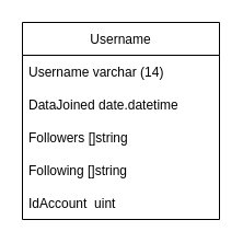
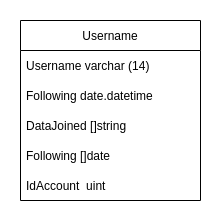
  <mxCell id="0" />
  <mxCell id="1" parent="0" />
  <mxCell id="2" value="Username" style="swimlane;fontStyle=0;childLayout=stackLayout;horizontal=1;startSize=30;horizontalStack=0;resizeParent=1;resizeParentMax=0;resizeLast=0;collapsible=1;marginBottom=0;" vertex="1" parent="1"><mxGeometry x="20" y="20" width="180" height="180" as="geometry"><mxRectangle x="80" y="40" width="60" height="30" as="alternateBounds" /></mxGeometry></mxCell>
  <mxCell id="3" value="Username varchar (14)" style="text;strokeColor=none;fillColor=none;align=left;verticalAlign=middle;spacingLeft=4;spacingRight=4;overflow=hidden;points=[[0,0.5],[1,0.5]];portConstraint=eastwest;rotatable=0;" vertex="1" parent="2"><mxGeometry y="30" width="180" height="30" as="geometry" /></mxCell>
- <mxCell id="4" value="DataJoined date.datetime" style="text;strokeColor=none;fillColor=none;align=left;verticalAlign=middle;spacingLeft=4;spacingRight=4;overflow=hidden;points=[[0,0.5],[1,0.5]];portConstraint=eastwest;rotatable=0;" vertex="1" parent="2"><mxGeometry y="60" width="180" height="30" as="geometry" /></mxCell>
- <mxCell id="5" value="Followers []string" style="text;strokeColor=none;fillColor=none;align=left;verticalAlign=middle;spacingLeft=4;spacingRight=4;overflow=hidden;points=[[0,0.5],[1,0.5]];portConstraint=eastwest;rotatable=0;" vertex="1" parent="2"><mxGeometry y="90" width="180" height="30" as="geometry" /></mxCell>
- <mxCell id="6" value="Following []string" style="text;strokeColor=none;fillColor=none;align=left;verticalAlign=middle;spacingLeft=4;spacingRight=4;overflow=hidden;points=[[0,0.5],[1,0.5]];portConstraint=eastwest;rotatable=0;" vertex="1" parent="2"><mxGeometry y="120" width="180" height="30" as="geometry" /></mxCell>
+ <mxCell id="4" value="Following date.datetime" style="text;strokeColor=none;fillColor=none;align=left;verticalAlign=middle;spacingLeft=4;spacingRight=4;overflow=hidden;points=[[0,0.5],[1,0.5]];portConstraint=eastwest;rotatable=0;" vertex="1" parent="2"><mxGeometry y="60" width="180" height="30" as="geometry" /></mxCell>
+ <mxCell id="5" value="DataJoined []string" style="text;strokeColor=none;fillColor=none;align=left;verticalAlign=middle;spacingLeft=4;spacingRight=4;overflow=hidden;points=[[0,0.5],[1,0.5]];portConstraint=eastwest;rotatable=0;" vertex="1" parent="2"><mxGeometry y="90" width="180" height="30" as="geometry" /></mxCell>
+ <mxCell id="6" value="Following []date" style="text;strokeColor=none;fillColor=none;align=left;verticalAlign=middle;spacingLeft=4;spacingRight=4;overflow=hidden;points=[[0,0.5],[1,0.5]];portConstraint=eastwest;rotatable=0;" vertex="1" parent="2"><mxGeometry y="120" width="180" height="30" as="geometry" /></mxCell>
  <mxCell id="7" value="IdAccount  uint" style="text;strokeColor=none;fillColor=none;align=left;verticalAlign=middle;spacingLeft=4;spacingRight=4;overflow=hidden;points=[[0,0.5],[1,0.5]];portConstraint=eastwest;rotatable=0;" vertex="1" parent="2"><mxGeometry y="150" width="180" height="30" as="geometry" /></mxCell>
